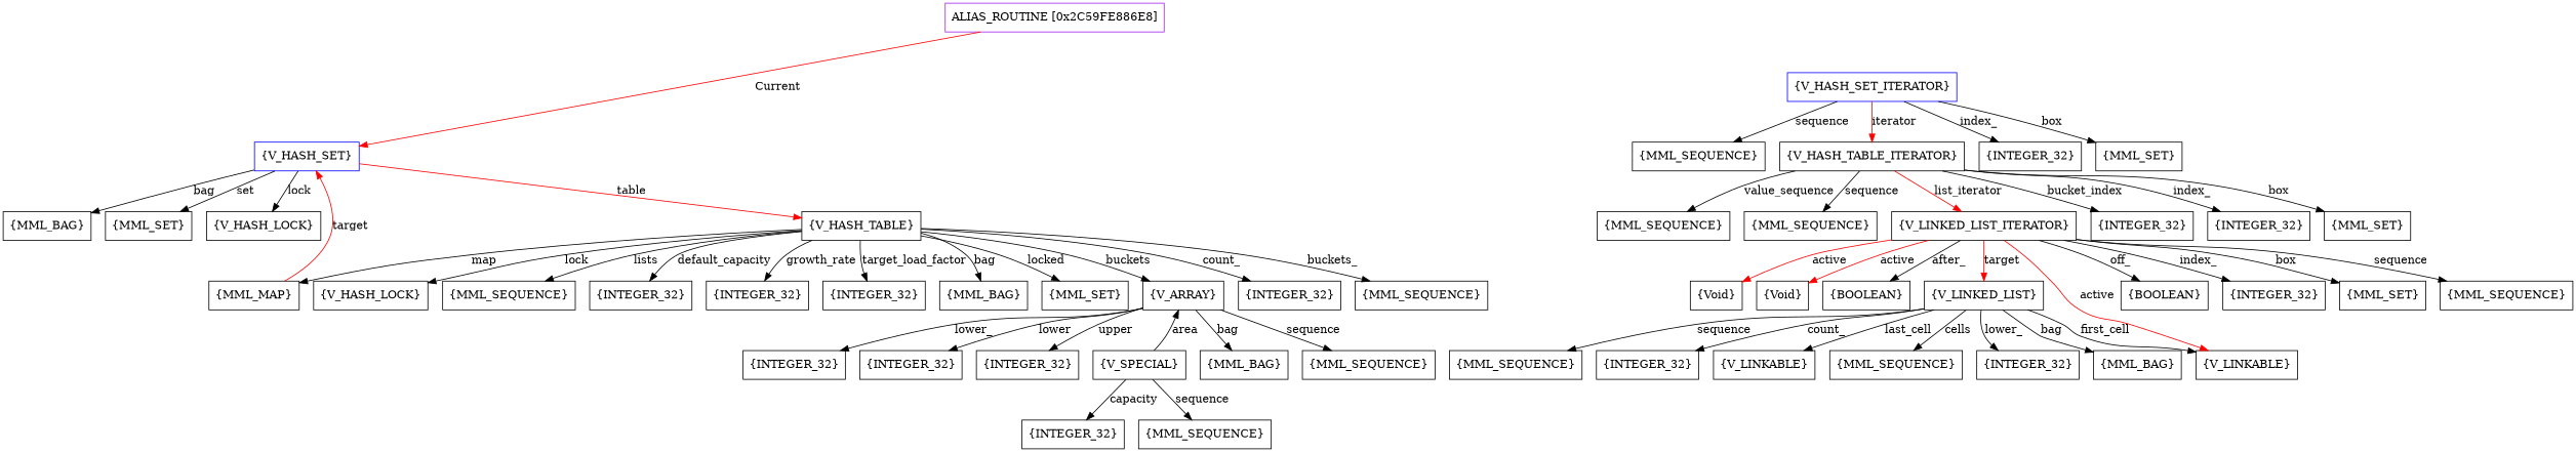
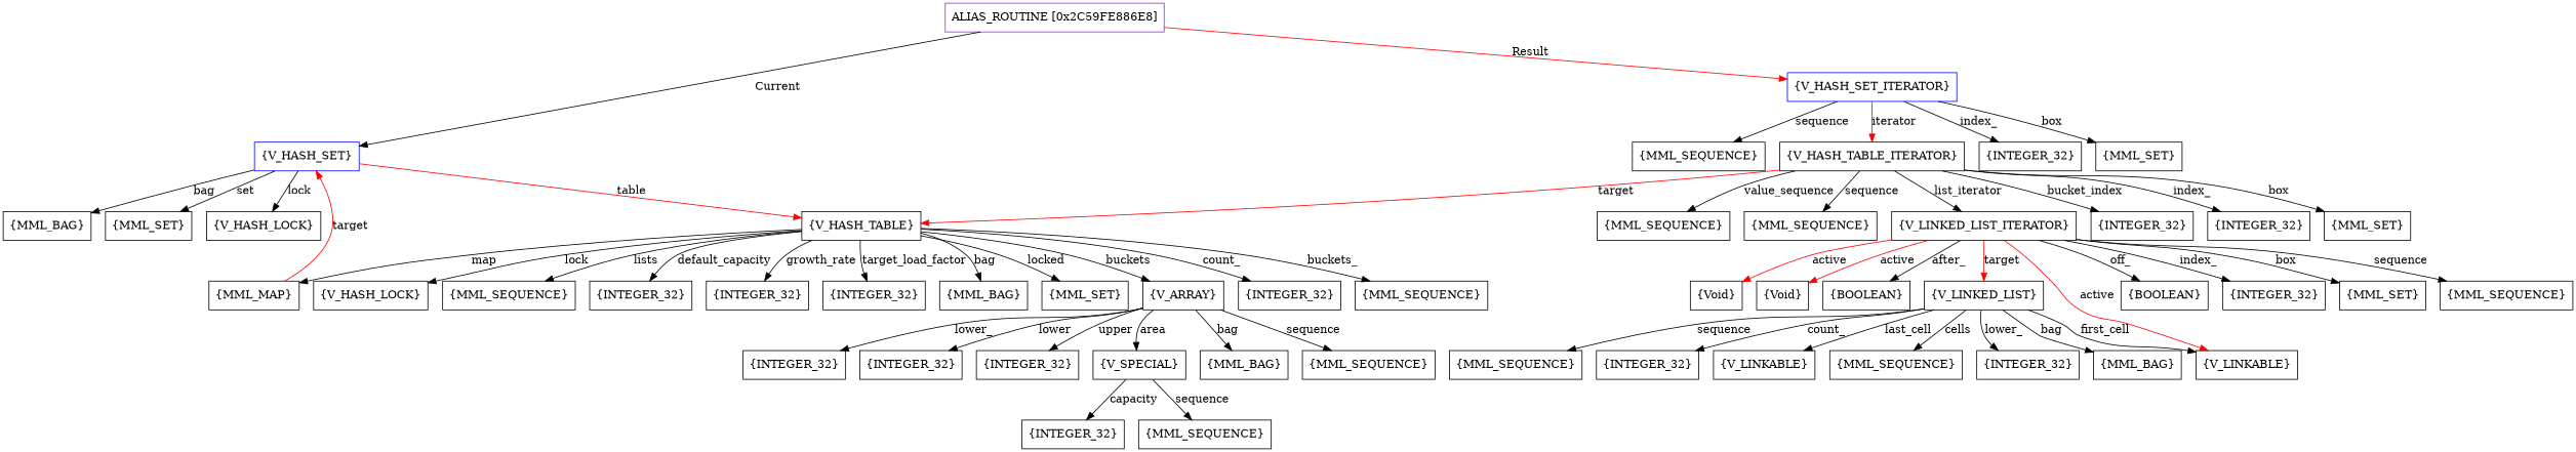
  digraph {
    node [shape=box]
    n1 [color=purple label=<ALIAS_ROUTINE [0x2C59FE886E8]>]
    n2 [color=blue label=<{V_HASH_SET}>]
    n3 [color=blue label=<{V_HASH_SET_ITERATOR}>]
    n4 [label=<{MML_BAG}>]
    n5 [label=<{MML_SET}>]
    n6 [label=<{V_HASH_TABLE}>]
    n7 [label=<{V_HASH_LOCK}>]
    n8 [label=<{INTEGER_32}>]
    n9 [label=<{MML_SET}>]
    n10 [label=<{MML_SEQUENCE}>]
    n11 [label=<{V_HASH_TABLE_ITERATOR}>]
    n12 [label=<{INTEGER_32}>]
    n13 [label=<{INTEGER_32}>]
    n14 [label=<{INTEGER_32}>]
    n15 [label=<{MML_BAG}>]
    n16 [label=<{MML_SET}>]
    n17 [label=<{V_ARRAY}>]
    n18 [label=<{INTEGER_32}>]
    n19 [label=<{MML_MAP}>]
    n20 [label=<{MML_SEQUENCE}>]
    n21 [label=<{V_HASH_LOCK}>]
    n22 [label=<{MML_SEQUENCE}>]
    n23 [label=<{MML_BAG}>]
    n24 [label=<{MML_SEQUENCE}>]
    n25 [label=<{INTEGER_32}>]
    n26 [label=<{INTEGER_32}>]
    n27 [label=<{INTEGER_32}>]
    n28 [label=<{V_SPECIAL}>]
    n29 [label=<{INTEGER_32}>]
    n30 [label=<{MML_SEQUENCE}>]
    n31 [label=<{V_LINKED_LIST}>]
    n32 [label=<{INTEGER_32}>]
    n33 [label=<{MML_BAG}>]
    n34 [label=<{MML_SEQUENCE}>]
    n35 [label=<{INTEGER_32}>]
    n36 [label=<{V_LINKABLE}>]
    n37 [label=<{V_LINKABLE}>]
    n38 [label=<{MML_SEQUENCE}>]
    n39 [label=<{INTEGER_32}>]
    n40 [label=<{MML_SET}>]
    n41 [label=<{MML_SEQUENCE}>]
    n42 [label=<{MML_SEQUENCE}>]
    n43 [label=<{V_LINKED_LIST_ITERATOR}>]
    n44 [label=<{INTEGER_32}>]
    n45 [label=<{BOOLEAN}>]
    n46 [label=<{INTEGER_32}>]
    n47 [label=<{MML_SET}>]
    n48 [label=<{MML_SEQUENCE}>]
    n49 [label=<{Void}>]
    n50 [label=<{Void}>]
    n51 [label=<{BOOLEAN}>]
-   n1 -> n2 [color=red label=<Current>]
+   n1 -> n2 [color=black label=<Current>]
+   n1 -> n3 [color=red label=<Result>]
    n2 -> n4 [label=<bag>]
    n2 -> n5 [label=<set>]
    n2 -> n6 [color=red label=<table>]
    n2 -> n7 [label=<lock>]
    n3 -> n8 [label=<index_>]
    n3 -> n9 [label=box]
    n3 -> n10 [label=<sequence>]
    n3 -> n11 [color=red label=<iterator>]
    n6 -> n12 [label=<default_capacity>]
    n6 -> n13 [label=<growth_rate>]
    n6 -> n14 [label=<target_load_factor>]
    n6 -> n15 [label=<bag>]
    n6 -> n16 [label=<locked>]
    n6 -> n17 [label=<buckets>]
    n6 -> n18 [label=<count_>]
    n6 -> n19 [label=<map>]
    n6 -> n20 [label=<buckets_>]
    n6 -> n21 [label=<lock>]
    n6 -> n22 [label=<lists>]
+   n11 -> n6 [color=red label=<target>]
    n11 -> n39 [label=<index_>]
    n11 -> n40 [label=box]
    n11 -> n41 [label=<value_sequence>]
    n11 -> n42 [label=<sequence>]
-   n11 -> n43 [color=red label=<list_iterator>]
+   n11 -> n43 [color=black label=<list_iterator>]
    n11 -> n44 [label=<bucket_index>]
    n17 -> n23 [label=<bag>]
    n17 -> n24 [label=<sequence>]
    n17 -> n25 [label=<lower_>]
    n17 -> n26 [label=<lower>]
    n17 -> n27 [label=<upper>]
-   n28 -> n17 [label=<area>]
+   n17 -> n28 [label=<area>]
    n19 -> n2 [color=red label=<target>]
    n28 -> n29 [label=<capacity>]
    n28 -> n30 [label=<sequence>]
    n31 -> n32 [label=<lower_>]
    n31 -> n33 [label=<bag>]
    n31 -> n34 [label=<sequence>]
    n31 -> n35 [label=<count_>]
    n31 -> n36 [label=<first_cell>]
    n31 -> n37 [label=<last_cell>]
    n31 -> n38 [label=<cells>]
    n43 -> n31 [color=red label=<target>]
    n43 -> n36 [color=red label=<active>]
    n43 -> n45 [label=<off_>]
    n43 -> n46 [label=<index_>]
    n43 -> n47 [label=box]
    n43 -> n48 [label=<sequence>]
    n43 -> n49 [color=red label=<active>]
    n43 -> n50 [color=red label=<active>]
    n43 -> n51 [label=<after_>]
  }
